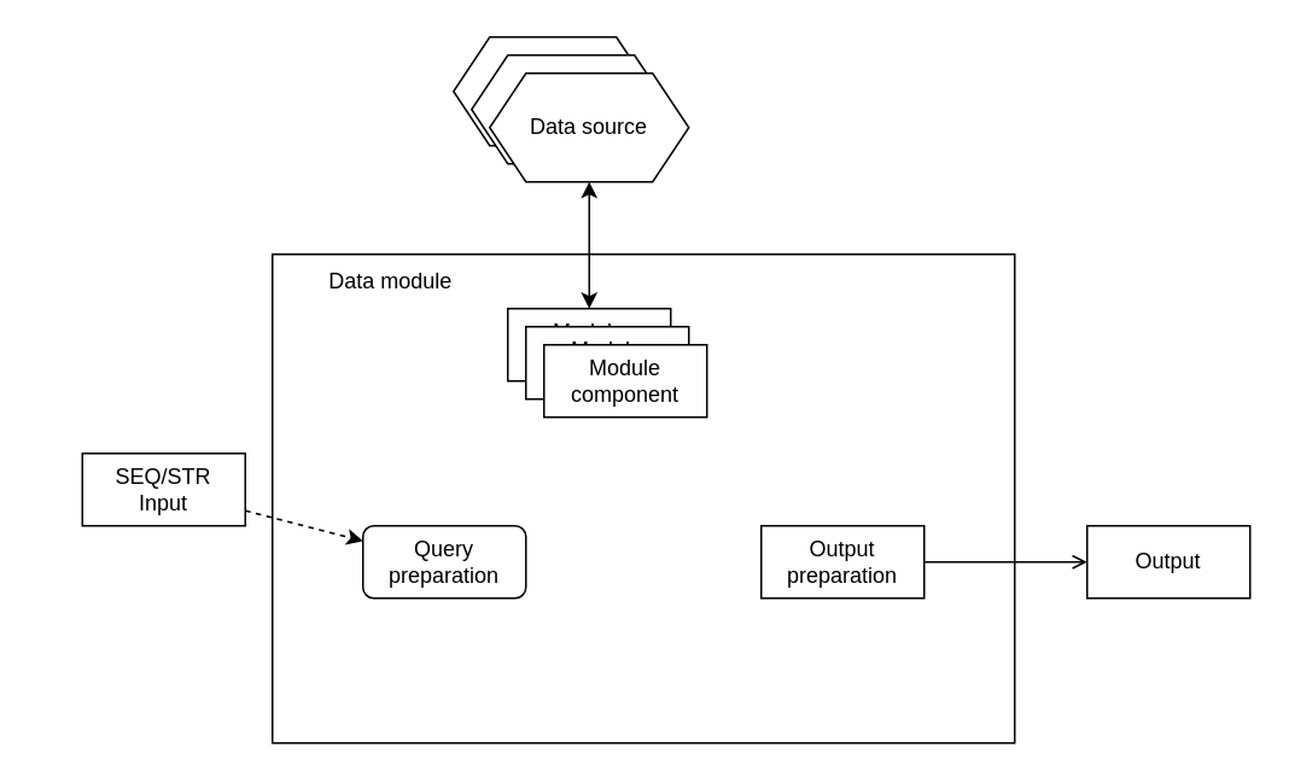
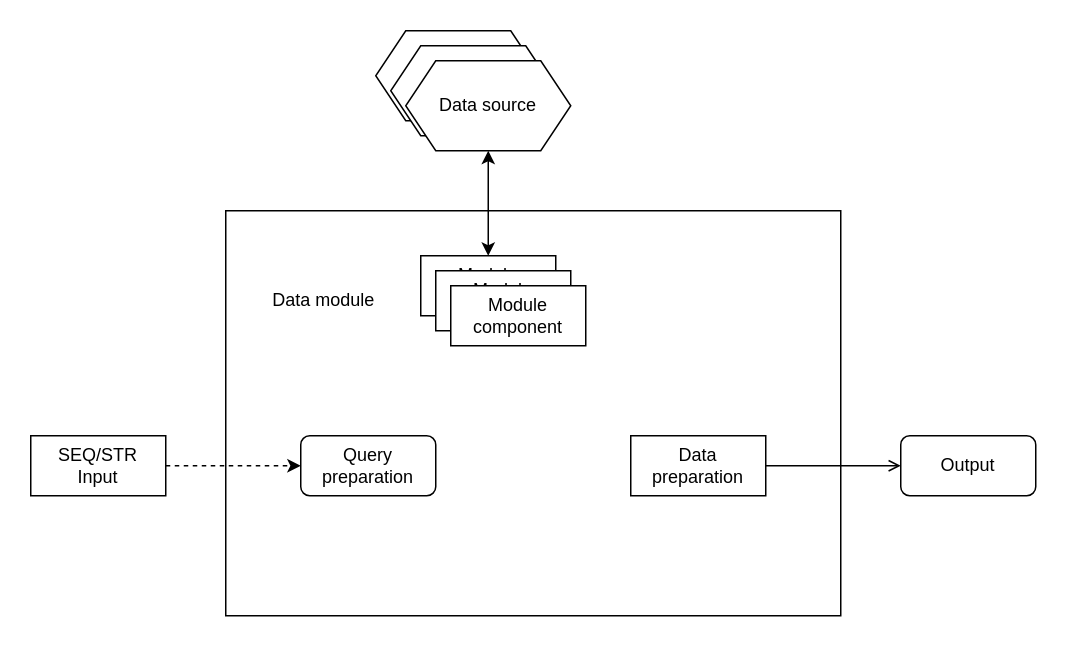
  <mxCell id="0" />
  <mxCell id="1" parent="0" />
  <mxCell id="2" value="" style="rounded=0;whiteSpace=wrap;html=1;fillColor=none;" vertex="1" parent="1"><mxGeometry x="150" y="140" width="410" height="270" as="geometry" /></mxCell>
- <mxCell id="3" value="SEQ/STR&lt;div&gt;Input&lt;/div&gt;" style="rounded=0;whiteSpace=wrap;html=1;" parent="1" vertex="1"><mxGeometry x="45" y="250" width="90" height="40" as="geometry" /></mxCell>
- <mxCell id="4" value="Output preparation" style="rounded=0;whiteSpace=wrap;html=1;" vertex="1" parent="1"><mxGeometry x="420" y="290" width="90" height="40" as="geometry" /></mxCell>
+ <mxCell id="3" value="SEQ/STR&lt;div&gt;Input&lt;/div&gt;" style="rounded=0;whiteSpace=wrap;html=1;" parent="1" vertex="1"><mxGeometry x="20" y="290" width="90" height="40" as="geometry" /></mxCell>
+ <mxCell id="4" value="Data preparation" style="rounded=0;whiteSpace=wrap;html=1;" vertex="1" parent="1"><mxGeometry x="420" y="290" width="90" height="40" as="geometry" /></mxCell>
  <mxCell id="5" value="Data source" style="shape=hexagon;perimeter=hexagonPerimeter2;whiteSpace=wrap;html=1;fixedSize=1;" vertex="1" parent="1"><mxGeometry x="250" y="20" width="110" height="60" as="geometry" /></mxCell>
  <mxCell id="6" value="Query preparation" style="whiteSpace=wrap;html=1;rounded=1;" vertex="1" parent="1"><mxGeometry x="200" y="290" width="90" height="40" as="geometry" /></mxCell>
  <mxCell id="7" value="" style="endArrow=classic;html=1;rounded=0;dashed=1;" edge="1" parent="1" source="3" target="6"><mxGeometry width="50" height="50" relative="1" as="geometry"><mxPoint x="350" y="260" as="sourcePoint" /><mxPoint x="400" y="210" as="targetPoint" /></mxGeometry></mxCell>
  <mxCell id="8" value="Module component" style="rounded=0;whiteSpace=wrap;html=1;" vertex="1" parent="1"><mxGeometry x="280" y="170" width="90" height="40" as="geometry" /></mxCell>
- <mxCell id="9" value="Output" style="rounded=0;whiteSpace=wrap;html=1;" vertex="1" parent="1"><mxGeometry x="600" y="290" width="90" height="40" as="geometry" /></mxCell>
+ <mxCell id="9" value="Output" style="whiteSpace=wrap;html=1;rounded=1;" vertex="1" parent="1"><mxGeometry x="600" y="290" width="90" height="40" as="geometry" /></mxCell>
  <mxCell id="10" value="" style="endArrow=open;html=1;rounded=0;" edge="1" parent="1" source="4" target="9"><mxGeometry width="50" height="50" relative="1" as="geometry"><mxPoint x="350" y="260" as="sourcePoint" /><mxPoint x="400" y="210" as="targetPoint" /></mxGeometry></mxCell>
- <mxCell id="11" value="Data module" style="text;html=1;align=center;verticalAlign=middle;resizable=0;points=[];autosize=1;strokeColor=none;fillColor=none;" vertex="1" parent="1"><mxGeometry x="170" y="140" width="90" height="30" as="geometry" /></mxCell>
+ <mxCell id="11" value="Data module" style="text;html=1;align=center;verticalAlign=middle;resizable=0;points=[];autosize=1;strokeColor=none;fillColor=none;" vertex="1" parent="1"><mxGeometry x="170" y="185" width="90" height="30" as="geometry" /></mxCell>
  <mxCell id="12" value="Data source" style="shape=hexagon;perimeter=hexagonPerimeter2;whiteSpace=wrap;html=1;fixedSize=1;" vertex="1" parent="1"><mxGeometry x="260" y="30" width="110" height="60" as="geometry" /></mxCell>
  <mxCell id="13" value="Data source" style="shape=hexagon;perimeter=hexagonPerimeter2;whiteSpace=wrap;html=1;fixedSize=1;" vertex="1" parent="1"><mxGeometry x="270" y="40" width="110" height="60" as="geometry" /></mxCell>
  <mxCell id="14" value="Module component" style="rounded=0;whiteSpace=wrap;html=1;" vertex="1" parent="1"><mxGeometry x="290" y="180" width="90" height="40" as="geometry" /></mxCell>
  <mxCell id="15" value="Module component" style="rounded=0;whiteSpace=wrap;html=1;" vertex="1" parent="1"><mxGeometry x="300" y="190" width="90" height="40" as="geometry" /></mxCell>
  <mxCell id="16" value="" style="endArrow=classic;startArrow=classic;html=1;rounded=0;exitX=0.5;exitY=0;exitDx=0;exitDy=0;" edge="1" parent="1" source="8" target="13"><mxGeometry width="50" height="50" relative="1" as="geometry"><mxPoint x="350" y="260" as="sourcePoint" /><mxPoint x="400" y="210" as="targetPoint" /></mxGeometry></mxCell>
